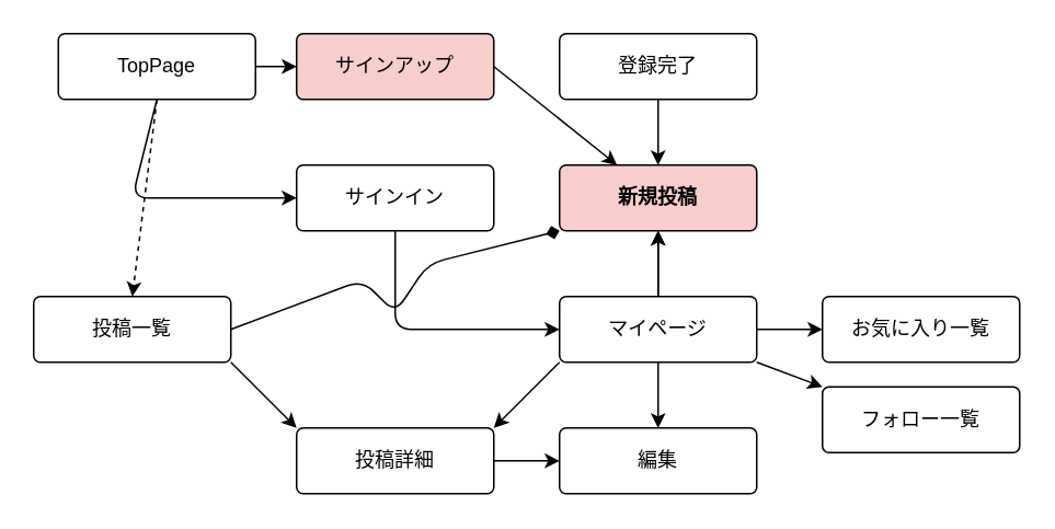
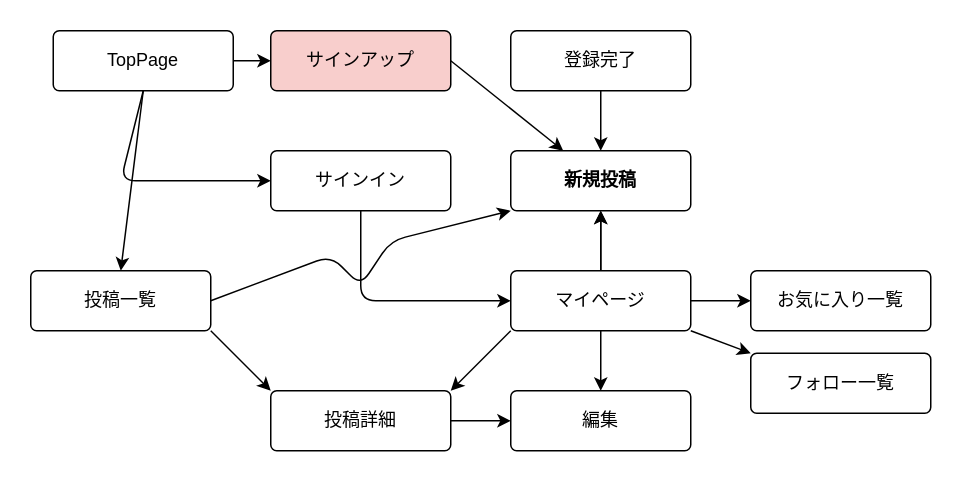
  <mxCell id="0" />
  <mxCell id="1" parent="0" />
  <mxCell id="2" style="edgeStyle=none;html=1;exitX=1;exitY=0.5;exitDx=0;exitDy=0;" edge="1" parent="1" source="3" target="17"><mxGeometry relative="1" as="geometry" /></mxCell>
  <mxCell id="3" value="サインアップ" style="rounded=1;arcSize=10;whiteSpace=wrap;html=1;align=center;fillColor=#f8cecc;" vertex="1" parent="1"><mxGeometry x="180" y="20" width="120" height="40" as="geometry" /></mxCell>
  <mxCell id="4" style="edgeStyle=none;html=1;exitX=0.5;exitY=1;exitDx=0;exitDy=0;" edge="1" parent="1" source="5" target="17"><mxGeometry relative="1" as="geometry" /></mxCell>
  <mxCell id="5" value="登録完了" style="rounded=1;arcSize=10;whiteSpace=wrap;html=1;align=center;" vertex="1" parent="1"><mxGeometry x="340" y="20" width="120" height="40" as="geometry" /></mxCell>
  <mxCell id="6" style="edgeStyle=none;html=1;exitX=0.5;exitY=1;exitDx=0;exitDy=0;entryX=0;entryY=0.5;entryDx=0;entryDy=0;" edge="1" parent="1" source="7" target="16"><mxGeometry relative="1" as="geometry"><Array as="points"><mxPoint x="240" y="200" /></Array></mxGeometry></mxCell>
  <mxCell id="7" value="サインイン" style="rounded=1;arcSize=10;whiteSpace=wrap;html=1;align=center;" vertex="1" parent="1"><mxGeometry x="180" y="100" width="120" height="40" as="geometry" /></mxCell>
  <mxCell id="8" style="edgeStyle=none;html=1;exitX=1;exitY=0.5;exitDx=0;exitDy=0;" edge="1" parent="1" source="9" target="18"><mxGeometry relative="1" as="geometry" /></mxCell>
  <mxCell id="9" value="投稿詳細&lt;span style=&quot;color: rgba(0 , 0 , 0 , 0) ; font-family: monospace ; font-size: 0px&quot;&gt;%3CmxGraphModel%3E%3Croot%3E%3CmxCell%20id%3D%220%22%2F%3E%3CmxCell%20id%3D%221%22%20parent%3D%220%22%2F%3E%3CmxCell%20id%3D%222%22%20value%3D%22%E6%8A%95%E7%A8%BF%E4%B8%80%E8%A6%A7%22%20style%3D%22rounded%3D1%3BarcSize%3D10%3BwhiteSpace%3Dwrap%3Bhtml%3D1%3Balign%3Dcenter%3B%22%20vertex%3D%221%22%20parent%3D%221%22%3E%3CmxGeometry%20x%3D%22240%22%20y%3D%22240%22%20width%3D%22100%22%20height%3D%2240%22%20as%3D%22geometry%22%2F%3E%3C%2FmxCell%3E%3C%2Froot%3E%3C%2FmxGraphModel%3E&lt;/span&gt;" style="rounded=1;arcSize=10;whiteSpace=wrap;html=1;align=center;" vertex="1" parent="1"><mxGeometry x="180" y="260" width="120" height="40" as="geometry" /></mxCell>
  <mxCell id="10" style="edgeStyle=none;html=1;exitX=0.5;exitY=0;exitDx=0;exitDy=0;entryX=0.5;entryY=1;entryDx=0;entryDy=0;" edge="1" parent="1" source="16" target="17"><mxGeometry relative="1" as="geometry" /></mxCell>
  <mxCell id="11" style="edgeStyle=none;html=1;exitX=0;exitY=1;exitDx=0;exitDy=0;entryX=1;entryY=0;entryDx=0;entryDy=0;" edge="1" parent="1" source="16" target="9"><mxGeometry relative="1" as="geometry" /></mxCell>
  <mxCell id="12" value="" style="edgeStyle=none;html=1;" edge="1" parent="1" source="16" target="17"><mxGeometry relative="1" as="geometry" /></mxCell>
  <mxCell id="13" style="edgeStyle=none;html=1;exitX=0.5;exitY=1;exitDx=0;exitDy=0;entryX=0.5;entryY=0;entryDx=0;entryDy=0;" edge="1" parent="1" source="16" target="18"><mxGeometry relative="1" as="geometry" /></mxCell>
  <mxCell id="14" style="edgeStyle=none;html=1;exitX=1;exitY=0.5;exitDx=0;exitDy=0;" edge="1" parent="1" source="16" target="19"><mxGeometry relative="1" as="geometry" /></mxCell>
  <mxCell id="15" style="edgeStyle=none;html=1;exitX=1;exitY=1;exitDx=0;exitDy=0;entryX=0;entryY=0;entryDx=0;entryDy=0;" edge="1" parent="1" source="16" target="20"><mxGeometry relative="1" as="geometry" /></mxCell>
  <mxCell id="16" value="マイページ&lt;span style=&quot;color: rgba(0 , 0 , 0 , 0) ; font-family: monospace ; font-size: 0px&quot;&gt;%3CmxGraphModel%3E%3Croot%3E%3CmxCell%20id%3D%220%22%2F%3E%3CmxCell%20id%3D%221%22%20parent%3D%220%22%2F%3E%3CmxCell%20id%3D%222%22%20value%3D%22%E6%8A%95%E7%A8%BF%E8%A9%B3%E7%B4%B0%26lt%3Bspan%20style%3D%26quot%3Bcolor%3A%20rgba(0%20%2C%200%20%2C%200%20%2C%200)%20%3B%20font-family%3A%20monospace%20%3B%20font-size%3A%200px%26quot%3B%26gt%3B%253CmxGraphModel%253E%253Croot%253E%253CmxCell%2520id%253D%25220%2522%252F%253E%253CmxCell%2520id%253D%25221%2522%2520parent%253D%25220%2522%252F%253E%253CmxCell%2520id%253D%25222%2522%2520value%253D%2522%25E6%258A%2595%25E7%25A8%25BF%25E4%25B8%2580%25E8%25A6%25A7%2522%2520style%253D%2522rounded%253D1%253BarcSize%253D10%253BwhiteSpace%253Dwrap%253Bhtml%253D1%253Balign%253Dcenter%253B%2522%2520vertex%253D%25221%2522%2520parent%253D%25221%2522%253E%253CmxGeometry%2520x%253D%2522240%2522%2520y%253D%2522240%2522%2520width%253D%2522100%2522%2520height%253D%252240%2522%2520as%253D%2522geometry%2522%252F%253E%253C%252FmxCell%253E%253C%252Froot%253E%253C%252FmxGraphModel%253E%26lt%3B%2Fspan%26gt%3B%22%20style%3D%22rounded%3D1%3BarcSize%3D10%3BwhiteSpace%3Dwrap%3Bhtml%3D1%3Balign%3Dcenter%3B%22%20vertex%3D%221%22%20parent%3D%221%22%3E%3CmxGeometry%20x%3D%22400%22%20y%3D%22240%22%20width%3D%22100%22%20height%3D%2240%22%20as%3D%22geometry%22%2F%3E%3C%2FmxCell%3E%3C%2Froot%3E%3C%2FmxGraphModel%3E&lt;/span&gt;" style="rounded=1;arcSize=10;whiteSpace=wrap;html=1;align=center;" vertex="1" parent="1"><mxGeometry x="340" y="180" width="120" height="40" as="geometry" /></mxCell>
- <mxCell id="17" value="新規投稿" style="rounded=1;arcSize=10;whiteSpace=wrap;html=1;align=center;fontStyle=1;fillColor=#f8cecc;" vertex="1" parent="1"><mxGeometry x="340" y="100" width="120" height="40" as="geometry" /></mxCell>
+ <mxCell id="17" value="新規投稿" style="rounded=1;arcSize=10;whiteSpace=wrap;html=1;align=center;fontStyle=1" vertex="1" parent="1"><mxGeometry x="340" y="100" width="120" height="40" as="geometry" /></mxCell>
  <mxCell id="18" value="編集" style="rounded=1;arcSize=10;whiteSpace=wrap;html=1;align=center;" vertex="1" parent="1"><mxGeometry x="340" y="260" width="120" height="40" as="geometry" /></mxCell>
  <mxCell id="19" value="お気に入り一覧" style="rounded=1;arcSize=10;whiteSpace=wrap;html=1;align=center;" vertex="1" parent="1"><mxGeometry x="500" y="180" width="120" height="40" as="geometry" /></mxCell>
  <mxCell id="20" value="フォロー一覧" style="rounded=1;arcSize=10;whiteSpace=wrap;html=1;align=center;" vertex="1" parent="1"><mxGeometry x="500" y="235" width="120" height="40" as="geometry" /></mxCell>
  <mxCell id="21" style="edgeStyle=none;html=1;exitX=1;exitY=0.5;exitDx=0;exitDy=0;entryX=0;entryY=0.5;entryDx=0;entryDy=0;" edge="1" parent="1" source="24" target="3"><mxGeometry relative="1" as="geometry" /></mxCell>
  <mxCell id="22" style="edgeStyle=none;html=1;exitX=0.5;exitY=1;exitDx=0;exitDy=0;entryX=0;entryY=0.5;entryDx=0;entryDy=0;" edge="1" parent="1" source="24" target="7"><mxGeometry relative="1" as="geometry"><Array as="points"><mxPoint x="80" y="120" /></Array></mxGeometry></mxCell>
- <mxCell id="23" style="edgeStyle=none;html=1;exitX=0.5;exitY=1;exitDx=0;exitDy=0;entryX=0.5;entryY=0;entryDx=0;entryDy=0;dashed=1;" edge="1" parent="1" source="24" target="27"><mxGeometry relative="1" as="geometry" /></mxCell>
+ <mxCell id="23" style="edgeStyle=none;html=1;exitX=0.5;exitY=1;exitDx=0;exitDy=0;entryX=0.5;entryY=0;entryDx=0;entryDy=0;" edge="1" parent="1" source="24" target="27"><mxGeometry relative="1" as="geometry" /></mxCell>
  <mxCell id="24" value="TopPage" style="rounded=1;arcSize=10;whiteSpace=wrap;html=1;align=center;" vertex="1" parent="1"><mxGeometry x="35" y="20" width="120" height="40" as="geometry" /></mxCell>
  <mxCell id="25" style="edgeStyle=none;html=1;exitX=1;exitY=1;exitDx=0;exitDy=0;entryX=0;entryY=0;entryDx=0;entryDy=0;" edge="1" parent="1" source="27" target="9"><mxGeometry relative="1" as="geometry" /></mxCell>
- <mxCell id="26" style="edgeStyle=none;html=1;exitX=1;exitY=0.5;exitDx=0;exitDy=0;entryX=0;entryY=1;entryDx=0;entryDy=0;endArrow=diamond;" edge="1" parent="1" source="27" target="17"><mxGeometry relative="1" as="geometry"><Array as="points"><mxPoint x="220" y="170" /><mxPoint x="240" y="190" /><mxPoint x="260" y="160" /></Array></mxGeometry></mxCell>
+ <mxCell id="26" style="edgeStyle=none;html=1;exitX=1;exitY=0.5;exitDx=0;exitDy=0;entryX=0;entryY=1;entryDx=0;entryDy=0;" edge="1" parent="1" source="27" target="17"><mxGeometry relative="1" as="geometry"><Array as="points"><mxPoint x="220" y="170" /><mxPoint x="240" y="190" /><mxPoint x="260" y="160" /></Array></mxGeometry></mxCell>
  <mxCell id="27" value="投稿一覧" style="rounded=1;arcSize=10;whiteSpace=wrap;html=1;align=center;" vertex="1" parent="1"><mxGeometry y="180" width="120" height="40" as="geometry" x="20" /></mxCell>
